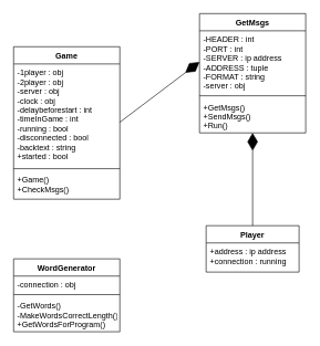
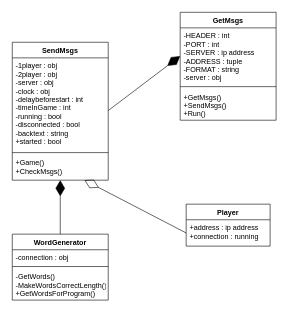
  <mxCell id="0" />
  <mxCell id="1" parent="0" />
  <mxCell id="2" value="GetMsgs" style="swimlane;fontStyle=1;align=center;verticalAlign=top;childLayout=stackLayout;horizontal=1;startSize=26;horizontalStack=0;resizeParent=1;resizeParentMax=0;resizeLast=0;collapsible=1;marginBottom=0;" vertex="1" parent="1"><mxGeometry x="300" y="20" width="160" height="180" as="geometry" /></mxCell>
  <mxCell id="3" value="-HEADER : int&#10;-PORT : int&#10;-SERVER : ip address&#10;-ADDRESS : tuple&#10;-FORMAT : string&#10;-server : obj&#10;&#10;" style="text;strokeColor=none;fillColor=none;align=left;verticalAlign=top;spacingLeft=4;spacingRight=4;overflow=hidden;rotatable=0;points=[[0,0.5],[1,0.5]];portConstraint=eastwest;" vertex="1" parent="2"><mxGeometry y="26" width="160" height="94" as="geometry" /></mxCell>
  <mxCell id="4" value="" style="line;strokeWidth=1;fillColor=none;align=left;verticalAlign=middle;spacingTop=-1;spacingLeft=3;spacingRight=3;rotatable=0;labelPosition=right;points=[];portConstraint=eastwest;" vertex="1" parent="2"><mxGeometry y="120" width="160" height="8" as="geometry" /></mxCell>
  <mxCell id="5" value="+GetMsgs()&#10;+SendMsgs()&#10;+Run()" style="text;strokeColor=none;fillColor=none;align=left;verticalAlign=top;spacingLeft=4;spacingRight=4;overflow=hidden;rotatable=0;points=[[0,0.5],[1,0.5]];portConstraint=eastwest;" vertex="1" parent="2"><mxGeometry y="128" width="160" height="52" as="geometry" /></mxCell>
  <mxCell id="6" value="Player" style="swimlane;fontStyle=1;childLayout=stackLayout;horizontal=1;startSize=26;fillColor=none;horizontalStack=0;resizeParent=1;resizeParentMax=0;resizeLast=0;collapsible=1;marginBottom=0;labelBorderColor=none;" vertex="1" parent="1"><mxGeometry x="310" y="340" width="140" height="70" as="geometry" /></mxCell>
  <mxCell id="7" value="+address : ip address&#10;+connection : running" style="text;strokeColor=none;fillColor=none;align=left;verticalAlign=top;spacingLeft=4;spacingRight=4;overflow=hidden;rotatable=0;points=[[0,0.5],[1,0.5]];portConstraint=eastwest;" vertex="1" parent="6"><mxGeometry y="26" width="140" height="44" as="geometry" /></mxCell>
- <mxCell id="8" value="Game" style="swimlane;fontStyle=1;align=center;verticalAlign=top;childLayout=stackLayout;horizontal=1;startSize=26;horizontalStack=0;resizeParent=1;resizeParentMax=0;resizeLast=0;collapsible=1;marginBottom=0;labelBorderColor=none;" vertex="1" parent="1"><mxGeometry x="20" y="70" width="160" height="230" as="geometry" /></mxCell>
+ <mxCell id="8" value="SendMsgs" style="swimlane;fontStyle=1;align=center;verticalAlign=top;childLayout=stackLayout;horizontal=1;startSize=26;horizontalStack=0;resizeParent=1;resizeParentMax=0;resizeLast=0;collapsible=1;marginBottom=0;labelBorderColor=none;" vertex="1" parent="1"><mxGeometry x="20" y="70" width="160" height="230" as="geometry" /></mxCell>
  <mxCell id="9" value="-1player : obj&#10;-2player : obj&#10;-server : obj&#10;-clock : obj&#10;-delaybeforestart : int&#10;-timeInGame : int&#10;-running : bool&#10;-disconnected : bool&#10;-backtext : string&#10;+started : bool" style="text;strokeColor=none;fillColor=none;align=left;verticalAlign=top;spacingLeft=4;spacingRight=4;overflow=hidden;rotatable=0;points=[[0,0.5],[1,0.5]];portConstraint=eastwest;labelBorderColor=none;" vertex="1" parent="8"><mxGeometry y="26" width="160" height="154" as="geometry" /></mxCell>
  <mxCell id="10" value="" style="line;strokeWidth=1;fillColor=none;align=left;verticalAlign=middle;spacingTop=-1;spacingLeft=3;spacingRight=3;rotatable=0;labelPosition=right;points=[];portConstraint=eastwest;labelBorderColor=none;" vertex="1" parent="8"><mxGeometry y="180" width="160" height="8" as="geometry" /></mxCell>
  <mxCell id="11" value="+Game()&#10;+CheckMsgs()" style="text;strokeColor=none;fillColor=none;align=left;verticalAlign=top;spacingLeft=4;spacingRight=4;overflow=hidden;rotatable=0;points=[[0,0.5],[1,0.5]];portConstraint=eastwest;labelBorderColor=none;" vertex="1" parent="8"><mxGeometry y="188" width="160" height="42" as="geometry" /></mxCell>
  <mxCell id="12" value="WordGenerator" style="swimlane;fontStyle=1;align=center;verticalAlign=top;childLayout=stackLayout;horizontal=1;startSize=26;horizontalStack=0;resizeParent=1;resizeParentMax=0;resizeLast=0;collapsible=1;marginBottom=0;labelBorderColor=none;" vertex="1" parent="1"><mxGeometry x="20" y="390" width="160" height="110" as="geometry" /></mxCell>
  <mxCell id="13" value="-connection : obj" style="text;strokeColor=none;fillColor=none;align=left;verticalAlign=top;spacingLeft=4;spacingRight=4;overflow=hidden;rotatable=0;points=[[0,0.5],[1,0.5]];portConstraint=eastwest;labelBorderColor=none;" vertex="1" parent="12"><mxGeometry y="26" width="160" height="24" as="geometry" /></mxCell>
  <mxCell id="14" value="" style="line;strokeWidth=1;fillColor=none;align=left;verticalAlign=middle;spacingTop=-1;spacingLeft=3;spacingRight=3;rotatable=0;labelPosition=right;points=[];portConstraint=eastwest;labelBorderColor=none;" vertex="1" parent="12"><mxGeometry y="50" width="160" height="8" as="geometry" /></mxCell>
  <mxCell id="15" value="-GetWords()&#10;-MakeWordsCorrectLength()&#10;+GetWordsForProgram()" style="text;strokeColor=none;fillColor=none;align=left;verticalAlign=top;spacingLeft=4;spacingRight=4;overflow=hidden;rotatable=0;points=[[0,0.5],[1,0.5]];portConstraint=eastwest;labelBorderColor=none;" vertex="1" parent="12"><mxGeometry y="58" width="160" height="52" as="geometry" /></mxCell>
- <mxCell id="16" value="" style="endArrow=diamondThin;endFill=1;endSize=24;html=1;rounded=0;" edge="1" parent="1" source="6" target="5"><mxGeometry width="160" relative="1" as="geometry"><mxPoint x="320" y="330" as="sourcePoint" /><mxPoint x="480" y="330" as="targetPoint" /></mxGeometry></mxCell>
+ <mxCell id="17" value="" style="endArrow=diamondThin;endFill=0;endSize=24;html=1;rounded=0;exitX=0;exitY=0.5;exitDx=0;exitDy=0;" edge="1" parent="1" source="7" target="11"><mxGeometry width="160" relative="1" as="geometry"><mxPoint x="110" y="380" as="sourcePoint" /><mxPoint x="270" y="380" as="targetPoint" /><Array as="points" /></mxGeometry></mxCell>
+ <mxCell id="18" value="" style="endArrow=diamondThin;endFill=1;endSize=24;html=1;rounded=0;exitX=0.5;exitY=0;exitDx=0;exitDy=0;" edge="1" parent="1" source="12" target="11"><mxGeometry width="160" relative="1" as="geometry"><mxPoint x="10" y="350" as="sourcePoint" /><mxPoint x="170" y="350" as="targetPoint" /></mxGeometry></mxCell>
  <mxCell id="19" value="" style="endArrow=diamondThin;endFill=1;endSize=24;html=1;rounded=0;exitX=1;exitY=0.571;exitDx=0;exitDy=0;exitPerimeter=0;entryX=0;entryY=0.5;entryDx=0;entryDy=0;" edge="1" parent="1" source="9" target="3"><mxGeometry width="160" relative="1" as="geometry"><mxPoint x="230" y="260" as="sourcePoint" /><mxPoint x="390" y="260" as="targetPoint" /></mxGeometry></mxCell>
